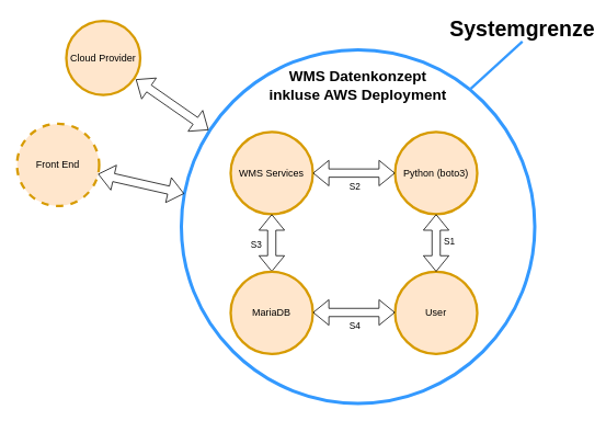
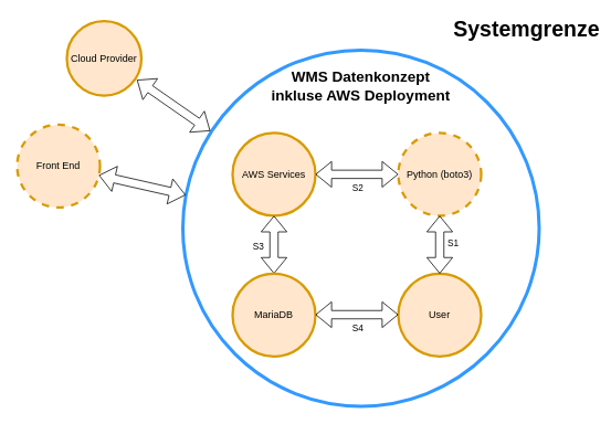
  <mxCell id="0" />
  <mxCell id="1" parent="0" />
  <mxCell id="2" value="&lt;h1&gt;&lt;/h1&gt;&lt;h2 style=&quot;font-size: 18px;&quot; class=&quot;splunk2-h3&quot;&gt;&lt;div style=&quot;&quot;&gt;WMS Datenkonzept&lt;br&gt;inkluse AWS Deployment&lt;/div&gt;&lt;/h2&gt;" style="ellipse;whiteSpace=wrap;html=1;aspect=fixed;strokeWidth=4;strokeColor=#3399FF;align=center;verticalAlign=top;" parent="1" vertex="1"><mxGeometry x="220" y="60" width="430" height="430" as="geometry" /></mxCell>
  <mxCell id="3" value="Cloud Provider" style="ellipse;whiteSpace=wrap;html=1;aspect=fixed;fillColor=#ffe6cc;strokeColor=#d79b00;strokeWidth=3;shadow=0;" parent="1" vertex="1"><mxGeometry x="80" y="25" width="90" height="90" as="geometry" /></mxCell>
  <mxCell id="4" value="Front End" style="ellipse;whiteSpace=wrap;html=1;aspect=fixed;fillColor=#ffe6cc;strokeColor=#d79b00;strokeWidth=3;dashed=1;" parent="1" vertex="1"><mxGeometry x="20" y="150" width="100" height="100" as="geometry" /></mxCell>
  <mxCell id="5" value="" style="shape=flexArrow;endArrow=classic;startArrow=classic;html=1;rounded=0;entryX=0.94;entryY=0.789;entryDx=0;entryDy=0;entryPerimeter=0;exitX=0.077;exitY=0.227;exitDx=0;exitDy=0;exitPerimeter=0;" parent="1" source="2" target="3" edge="1"><mxGeometry width="100" height="100" relative="1" as="geometry"><mxPoint x="242.487" y="150" as="sourcePoint" /><mxPoint x="180" y="100" as="targetPoint" /></mxGeometry></mxCell>
  <mxCell id="6" value="" style="shape=flexArrow;endArrow=classic;startArrow=classic;html=1;rounded=0;entryX=0.986;entryY=0.612;entryDx=0;entryDy=0;entryPerimeter=0;exitX=0.008;exitY=0.407;exitDx=0;exitDy=0;exitPerimeter=0;" parent="1" source="2" target="4" edge="1"><mxGeometry width="100" height="100" relative="1" as="geometry"><mxPoint x="210" y="230" as="sourcePoint" /><mxPoint x="130" y="210" as="targetPoint" /></mxGeometry></mxCell>
  <mxCell id="7" value="&lt;font size=&quot;1&quot; style=&quot;&quot;&gt;&lt;b style=&quot;font-size: 26px;&quot;&gt;Systemgrenze&lt;/b&gt;&lt;/font&gt;" style="text;html=1;strokeColor=none;fillColor=none;align=center;verticalAlign=middle;whiteSpace=wrap;rounded=0;" parent="1" vertex="1"><mxGeometry x="555" y="20" width="160" height="30" as="geometry" /></mxCell>
- <mxCell id="8" value="" style="endArrow=none;html=1;rounded=0;entryX=0.5;entryY=1;entryDx=0;entryDy=0;exitX=0.819;exitY=0.11;exitDx=0;exitDy=0;exitPerimeter=0;strokeColor=#3399FF;strokeWidth=3;" parent="1" source="2" target="7" edge="1"><mxGeometry width="50" height="50" relative="1" as="geometry"><mxPoint x="420" y="260" as="sourcePoint" /><mxPoint x="470" y="210" as="targetPoint" /></mxGeometry></mxCell>
- <mxCell id="9" value="&lt;br&gt;" style="edgeLabel;html=1;align=center;verticalAlign=middle;resizable=0;points=[];" parent="8" vertex="1" connectable="0"><mxGeometry x="-0.23" y="-3" relative="1" as="geometry"><mxPoint as="offset" /></mxGeometry></mxCell>
- <mxCell id="10" value="Python (boto3)" style="ellipse;whiteSpace=wrap;html=1;aspect=fixed;fillColor=#ffe6cc;strokeColor=#d79b00;strokeWidth=3;" parent="1" vertex="1"><mxGeometry x="480" y="160" width="100" height="100" as="geometry" /></mxCell>
- <mxCell id="11" value="WMS Services" style="ellipse;whiteSpace=wrap;html=1;aspect=fixed;fillColor=#ffe6cc;strokeColor=#d79b00;strokeWidth=3;" parent="1" vertex="1"><mxGeometry x="280" y="160" width="100" height="100" as="geometry" /></mxCell>
+ <mxCell id="10" value="Python (boto3)" style="ellipse;whiteSpace=wrap;html=1;aspect=fixed;fillColor=#ffe6cc;strokeColor=#d79b00;strokeWidth=3;dashed=1;" parent="1" vertex="1"><mxGeometry x="480" y="160" width="100" height="100" as="geometry" /></mxCell>
+ <mxCell id="11" value="AWS Services" style="ellipse;whiteSpace=wrap;html=1;aspect=fixed;fillColor=#ffe6cc;strokeColor=#d79b00;strokeWidth=3;" parent="1" vertex="1"><mxGeometry x="280" y="160" width="100" height="100" as="geometry" /></mxCell>
  <mxCell id="12" value="S2" style="shape=flexArrow;endArrow=classic;startArrow=classic;html=1;rounded=0;verticalAlign=middle;" parent="1" source="11" target="10" edge="1"><mxGeometry x="0.025" y="-16" width="100" height="100" relative="1" as="geometry"><mxPoint x="390" y="210" as="sourcePoint" /><mxPoint x="490" y="110" as="targetPoint" /><mxPoint as="offset" /></mxGeometry></mxCell>
  <mxCell id="13" value="User" style="ellipse;whiteSpace=wrap;html=1;aspect=fixed;fillColor=#ffe6cc;strokeColor=#d79b00;strokeWidth=3;" parent="1" vertex="1"><mxGeometry x="480" y="330" width="100" height="100" as="geometry" /></mxCell>
  <mxCell id="14" value="S1" style="shape=flexArrow;endArrow=classic;startArrow=classic;html=1;rounded=0;verticalAlign=middle;entryX=0.5;entryY=1;entryDx=0;entryDy=0;" parent="1" source="13" target="10" edge="1"><mxGeometry x="0.061" y="-16" width="100" height="100" relative="1" as="geometry"><mxPoint x="530" y="243.5" as="sourcePoint" /><mxPoint x="633" y="276.5" as="targetPoint" /><mxPoint as="offset" /></mxGeometry></mxCell>
  <mxCell id="15" value="S3" style="shape=flexArrow;endArrow=classic;startArrow=classic;html=1;rounded=0;verticalAlign=middle;" parent="1" source="11" target="16" edge="1"><mxGeometry x="0.038" y="-19" width="100" height="100" relative="1" as="geometry"><mxPoint x="365" y="308" as="sourcePoint" /><mxPoint x="495" y="242" as="targetPoint" /><mxPoint y="1" as="offset" /></mxGeometry></mxCell>
  <mxCell id="16" value="MariaDB" style="ellipse;whiteSpace=wrap;html=1;aspect=fixed;fillColor=#ffe6cc;strokeColor=#d79b00;strokeWidth=3;" vertex="1" parent="1"><mxGeometry x="280" y="330" width="100" height="100" as="geometry" /></mxCell>
  <mxCell id="17" value="S4" style="shape=flexArrow;endArrow=classic;startArrow=classic;html=1;rounded=0;verticalAlign=middle;" edge="1" parent="1"><mxGeometry x="0.025" y="-16" width="100" height="100" relative="1" as="geometry"><mxPoint x="380" y="379.5" as="sourcePoint" /><mxPoint x="480" y="379.5" as="targetPoint" /><mxPoint as="offset" /></mxGeometry></mxCell>
